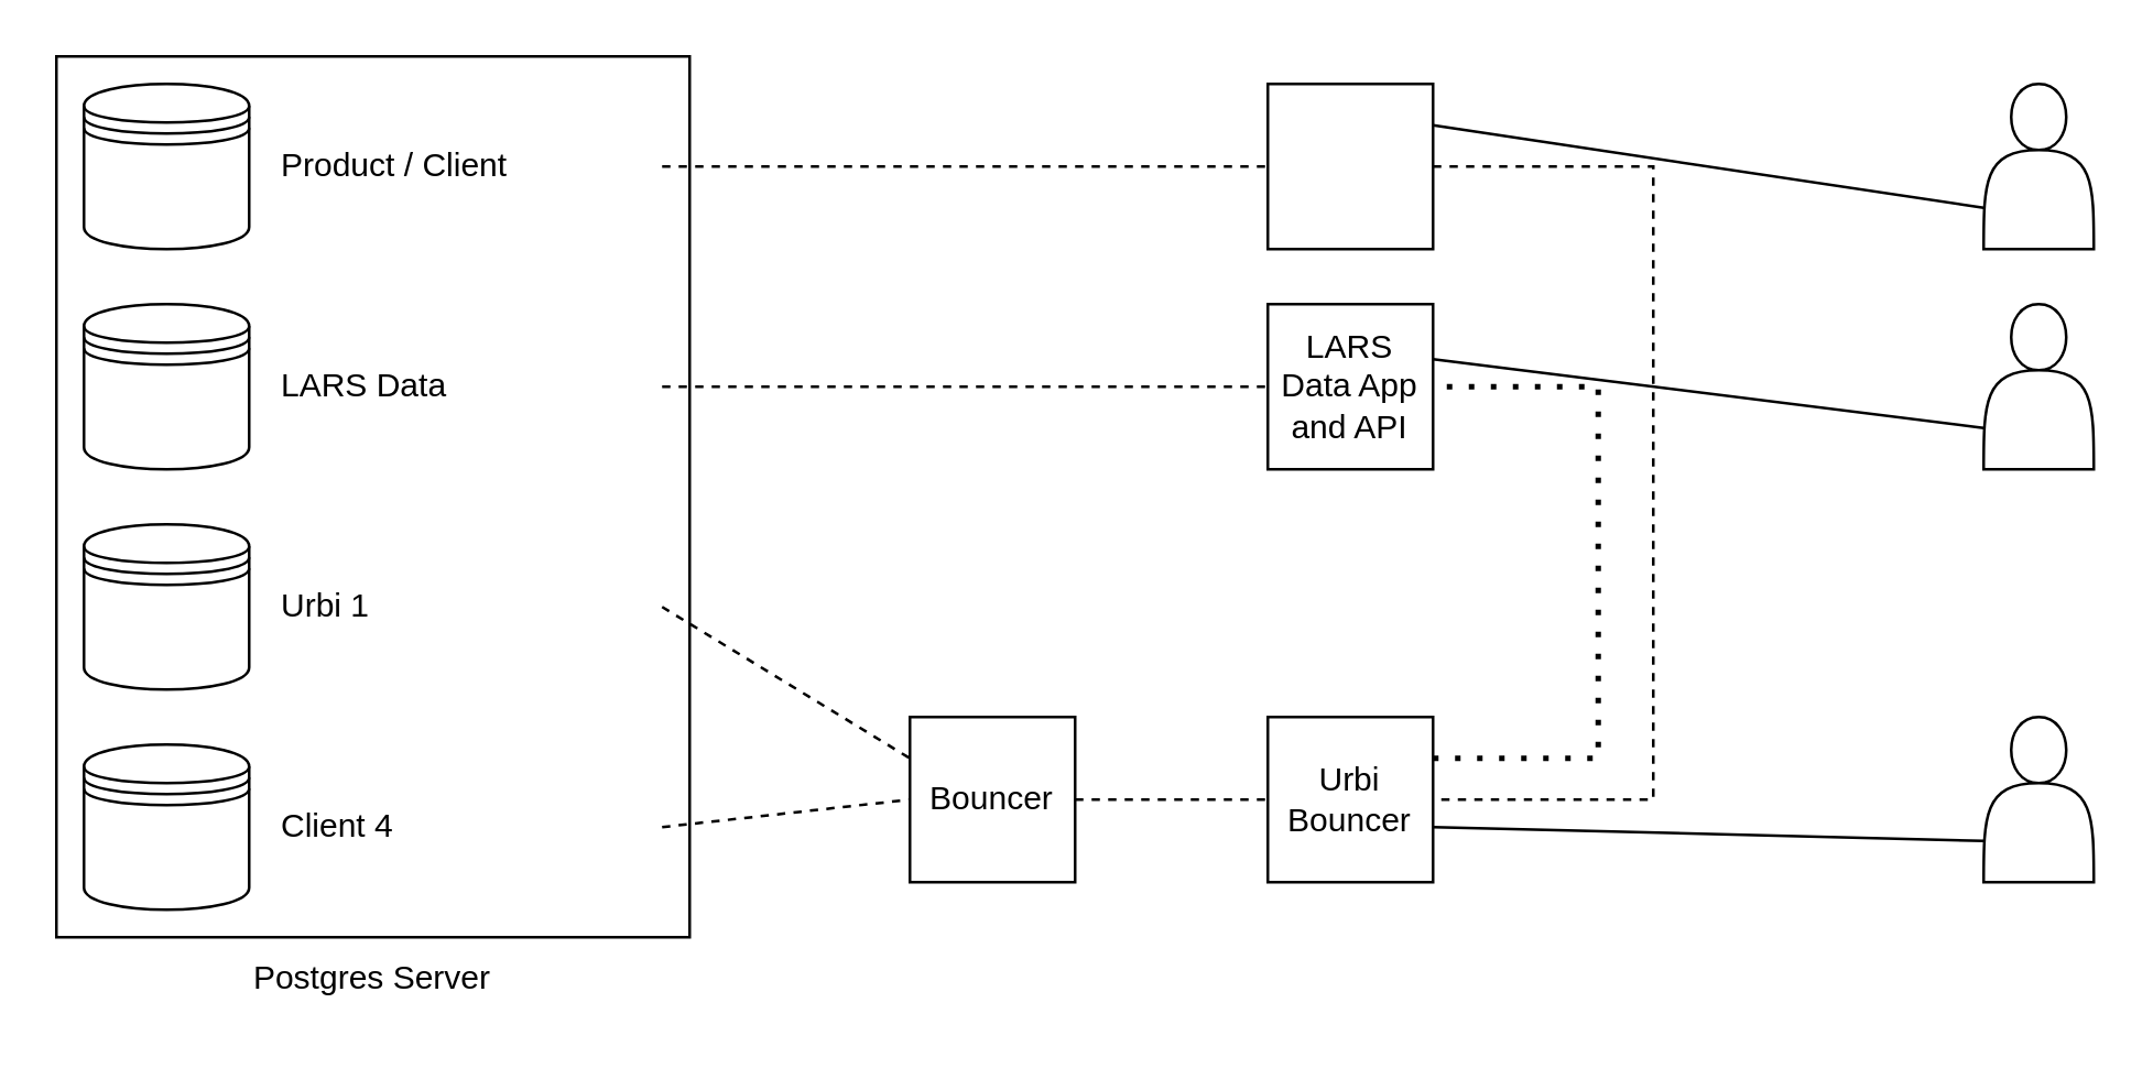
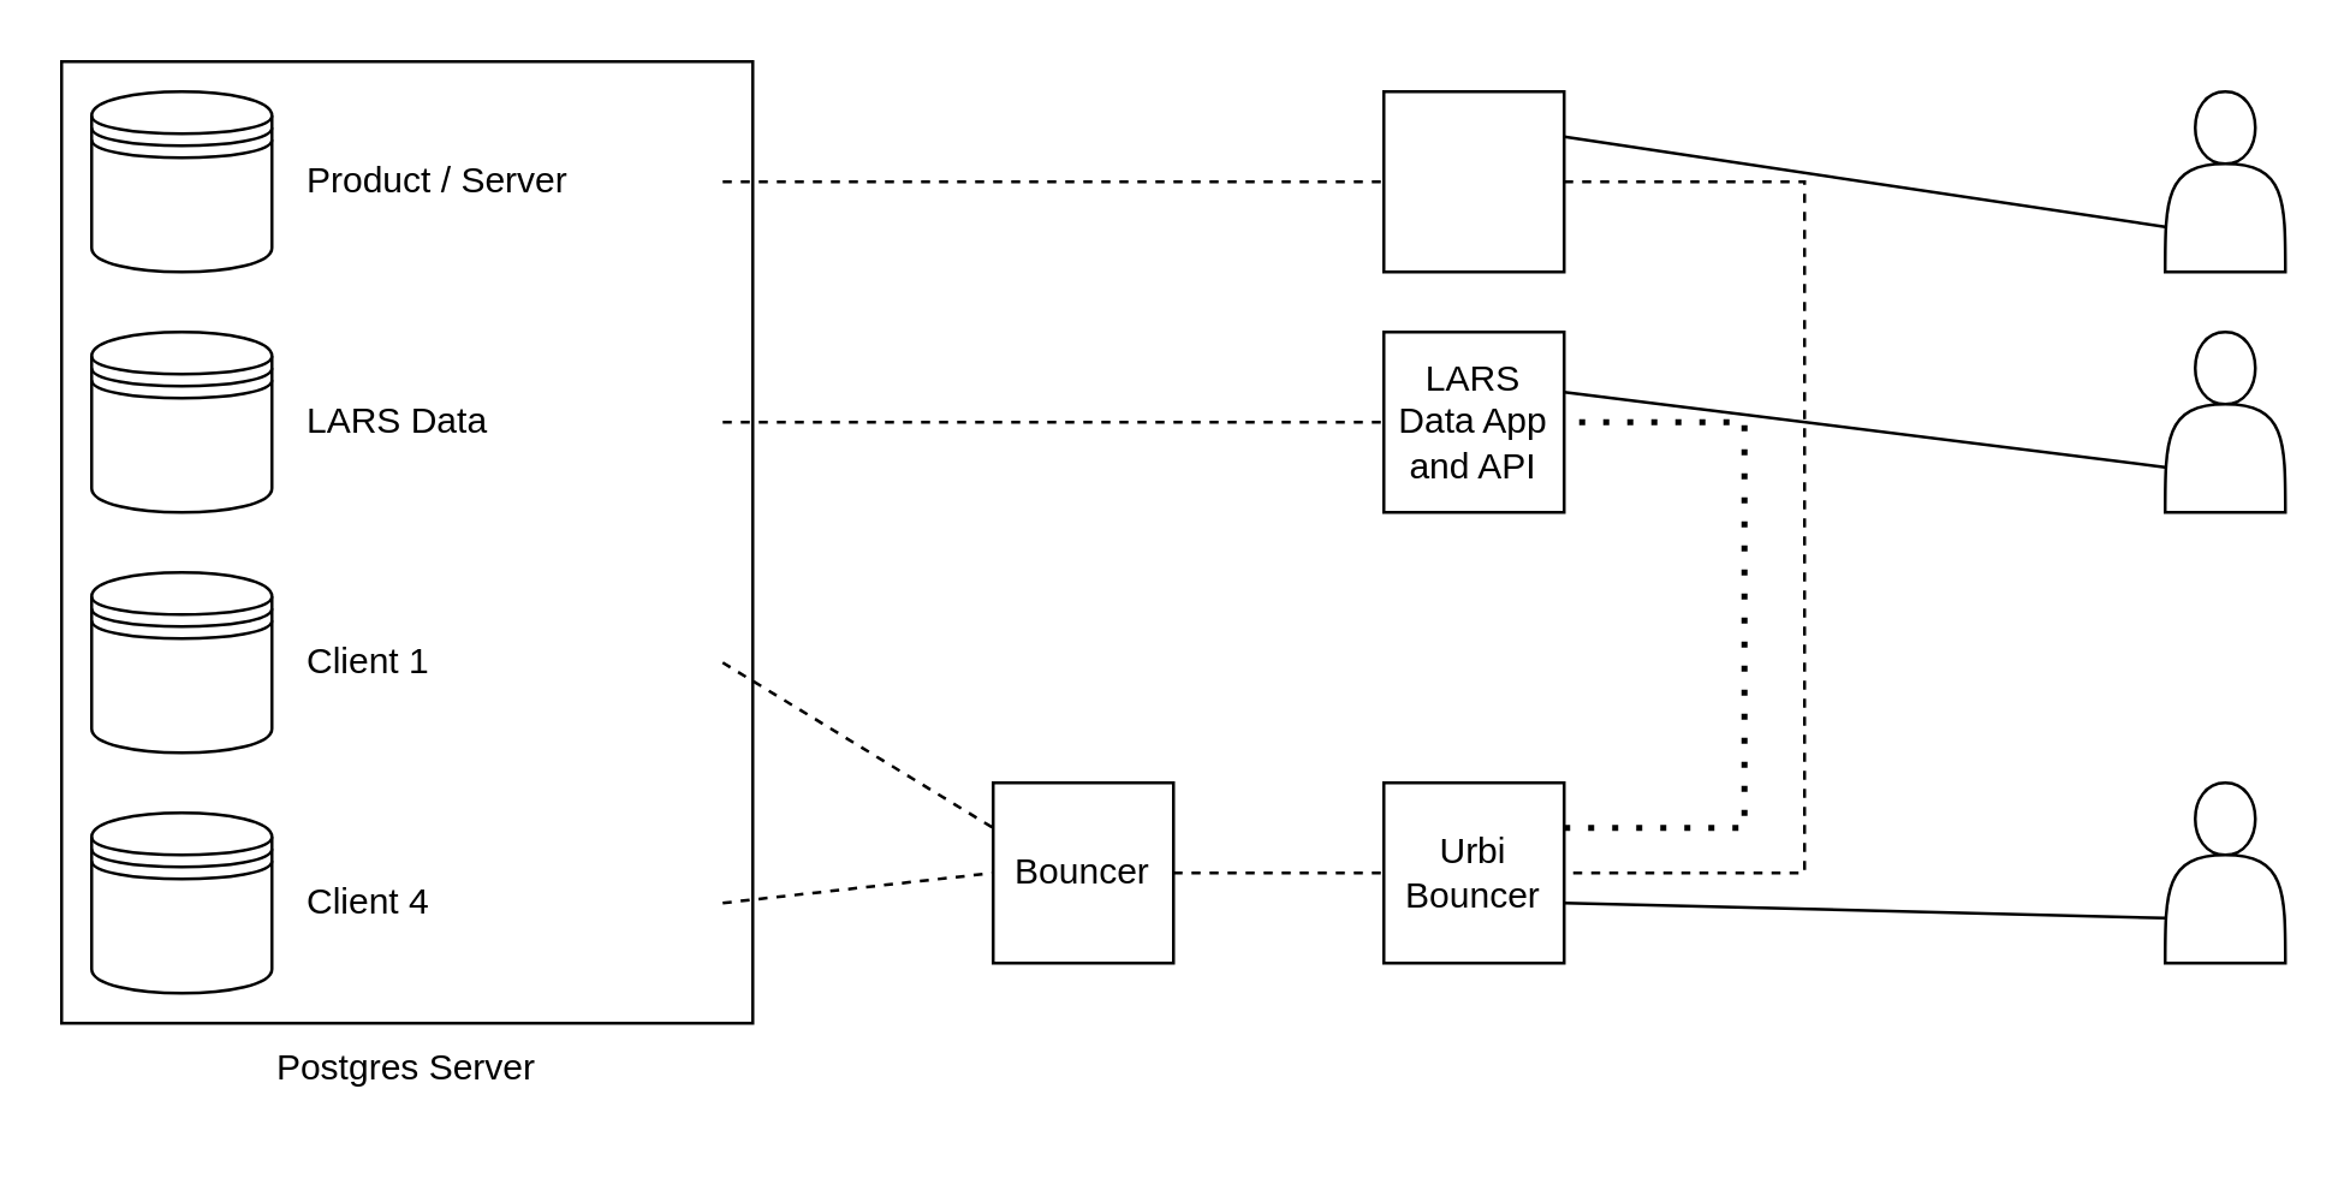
  <mxCell id="0" />
  <mxCell id="1" parent="0" />
  <mxCell id="2" value="" style="rounded=0;whiteSpace=wrap;html=1;" vertex="1" parent="1"><mxGeometry x="20" y="20" width="230" height="320" as="geometry" /></mxCell>
  <mxCell id="3" value="" style="shape=datastore;whiteSpace=wrap;html=1;" vertex="1" parent="1"><mxGeometry x="30" y="30" width="60" height="60" as="geometry" /></mxCell>
  <mxCell id="4" value="" style="shape=datastore;whiteSpace=wrap;html=1;" vertex="1" parent="1"><mxGeometry x="30" y="110" width="60" height="60" as="geometry" /></mxCell>
  <mxCell id="5" value="" style="shape=datastore;whiteSpace=wrap;html=1;" vertex="1" parent="1"><mxGeometry x="30" y="190" width="60" height="60" as="geometry" /></mxCell>
  <mxCell id="6" value="" style="shape=datastore;whiteSpace=wrap;html=1;" vertex="1" parent="1"><mxGeometry x="30" y="270" width="60" height="60" as="geometry" /></mxCell>
- <mxCell id="7" value="Product / Client" style="text;html=1;align=left;verticalAlign=middle;whiteSpace=wrap;rounded=0;" vertex="1" parent="1"><mxGeometry x="100" y="30" width="140" height="60" as="geometry" /></mxCell>
+ <mxCell id="7" value="Product / Server" style="text;html=1;align=left;verticalAlign=middle;whiteSpace=wrap;rounded=0;" vertex="1" parent="1"><mxGeometry x="100" y="30" width="140" height="60" as="geometry" /></mxCell>
  <mxCell id="8" value="LARS Data" style="text;html=1;align=left;verticalAlign=middle;whiteSpace=wrap;rounded=0;" vertex="1" parent="1"><mxGeometry x="100" y="110" width="140" height="60" as="geometry" /></mxCell>
- <mxCell id="9" value="Urbi 1" style="text;html=1;align=left;verticalAlign=middle;whiteSpace=wrap;rounded=0;" vertex="1" parent="1"><mxGeometry x="100" y="190" width="140" height="60" as="geometry" /></mxCell>
+ <mxCell id="9" value="Client 1" style="text;html=1;align=left;verticalAlign=middle;whiteSpace=wrap;rounded=0;" vertex="1" parent="1"><mxGeometry x="100" y="190" width="140" height="60" as="geometry" /></mxCell>
  <mxCell id="10" value="Client 4" style="text;html=1;align=left;verticalAlign=middle;whiteSpace=wrap;rounded=0;" vertex="1" parent="1"><mxGeometry x="100" y="270" width="140" height="60" as="geometry" /></mxCell>
  <mxCell id="11" value="Postgres Server" style="text;html=1;align=center;verticalAlign=middle;whiteSpace=wrap;rounded=0;" vertex="1" parent="1"><mxGeometry x="20" y="340" width="230" height="30" as="geometry" /></mxCell>
  <mxCell id="12" value="" style="shape=actor;whiteSpace=wrap;html=1;" vertex="1" parent="1"><mxGeometry x="720" y="260" width="40" height="60" as="geometry" /></mxCell>
  <mxCell id="13" value="" style="whiteSpace=wrap;html=1;aspect=fixed;" vertex="1" parent="1"><mxGeometry x="460" y="30" width="60" height="60" as="geometry" /></mxCell>
  <mxCell id="14" value="" style="whiteSpace=wrap;html=1;aspect=fixed;" vertex="1" parent="1"><mxGeometry x="460" y="110" width="60" height="60" as="geometry" /></mxCell>
  <mxCell id="15" value="" style="whiteSpace=wrap;html=1;aspect=fixed;" vertex="1" parent="1"><mxGeometry x="460" y="260" width="60" height="60" as="geometry" /></mxCell>
  <mxCell id="16" value="" style="whiteSpace=wrap;html=1;aspect=fixed;" vertex="1" parent="1"><mxGeometry x="330" y="260" width="60" height="60" as="geometry" /></mxCell>
  <mxCell id="17" value="" style="endArrow=none;dashed=1;html=1;rounded=0;exitX=1;exitY=0.5;exitDx=0;exitDy=0;entryX=0;entryY=0.5;entryDx=0;entryDy=0;" edge="1" parent="1" source="7" target="13"><mxGeometry width="50" height="50" relative="1" as="geometry"><mxPoint x="290" y="50" as="sourcePoint" /><mxPoint x="750" y="420" as="targetPoint" /></mxGeometry></mxCell>
  <mxCell id="18" value="" style="endArrow=none;dashed=1;html=1;rounded=0;exitX=1;exitY=0.5;exitDx=0;exitDy=0;entryX=0;entryY=0.5;entryDx=0;entryDy=0;" edge="1" parent="1" source="8" target="14"><mxGeometry width="50" height="50" relative="1" as="geometry"><mxPoint x="700" y="470" as="sourcePoint" /><mxPoint x="750" y="420" as="targetPoint" /></mxGeometry></mxCell>
  <mxCell id="19" value="" style="endArrow=none;dashed=1;html=1;rounded=0;exitX=1;exitY=0.5;exitDx=0;exitDy=0;entryX=0;entryY=0.25;entryDx=0;entryDy=0;" edge="1" parent="1" source="9" target="16"><mxGeometry width="50" height="50" relative="1" as="geometry"><mxPoint x="700" y="470" as="sourcePoint" /><mxPoint x="750" y="420" as="targetPoint" /></mxGeometry></mxCell>
  <mxCell id="20" value="" style="endArrow=none;dashed=1;html=1;rounded=0;exitX=1;exitY=0.5;exitDx=0;exitDy=0;entryX=0;entryY=0.5;entryDx=0;entryDy=0;" edge="1" parent="1" source="10" target="16"><mxGeometry width="50" height="50" relative="1" as="geometry"><mxPoint x="700" y="470" as="sourcePoint" /><mxPoint x="750" y="420" as="targetPoint" /></mxGeometry></mxCell>
  <mxCell id="21" value="" style="endArrow=none;dashed=1;html=1;rounded=0;exitX=1;exitY=0.5;exitDx=0;exitDy=0;entryX=0;entryY=0.5;entryDx=0;entryDy=0;" edge="1" parent="1" source="16" target="15"><mxGeometry width="50" height="50" relative="1" as="geometry"><mxPoint x="700" y="470" as="sourcePoint" /><mxPoint x="750" y="420" as="targetPoint" /></mxGeometry></mxCell>
  <mxCell id="22" value="" style="endArrow=none;dashed=1;html=1;rounded=0;exitX=1;exitY=0.5;exitDx=0;exitDy=0;entryX=1;entryY=0.5;entryDx=0;entryDy=0;" edge="1" parent="1" source="13" target="15"><mxGeometry width="50" height="50" relative="1" as="geometry"><mxPoint x="700" y="470" as="sourcePoint" /><mxPoint x="590" y="60" as="targetPoint" /><Array as="points"><mxPoint x="600" y="60" /><mxPoint x="600" y="290" /></Array></mxGeometry></mxCell>
  <mxCell id="23" value="" style="endArrow=none;dashed=1;html=1;dashPattern=1 3;strokeWidth=2;rounded=0;entryX=1;entryY=0.5;entryDx=0;entryDy=0;exitX=1;exitY=0.25;exitDx=0;exitDy=0;" edge="1" parent="1" source="15" target="14"><mxGeometry width="50" height="50" relative="1" as="geometry"><mxPoint x="700" y="470" as="sourcePoint" /><mxPoint x="750" y="420" as="targetPoint" /><Array as="points"><mxPoint x="580" y="275" /><mxPoint x="580" y="140" /></Array></mxGeometry></mxCell>
  <mxCell id="24" value="" style="shape=actor;whiteSpace=wrap;html=1;" vertex="1" parent="1"><mxGeometry x="720" y="110" width="40" height="60" as="geometry" /></mxCell>
  <mxCell id="25" value="" style="shape=actor;whiteSpace=wrap;html=1;" vertex="1" parent="1"><mxGeometry x="720" y="30" width="40" height="60" as="geometry" /></mxCell>
  <mxCell id="26" value="" style="endArrow=none;html=1;rounded=0;exitX=1;exitY=0.25;exitDx=0;exitDy=0;entryX=0;entryY=0.75;entryDx=0;entryDy=0;" edge="1" parent="1" source="13" target="25"><mxGeometry width="50" height="50" relative="1" as="geometry"><mxPoint x="700" y="470" as="sourcePoint" /><mxPoint x="750" y="420" as="targetPoint" /></mxGeometry></mxCell>
  <mxCell id="27" value="" style="endArrow=none;html=1;rounded=0;entryX=0;entryY=0.75;entryDx=0;entryDy=0;" edge="1" parent="1" target="12"><mxGeometry width="50" height="50" relative="1" as="geometry"><mxPoint x="520" y="300" as="sourcePoint" /><mxPoint x="750" y="420" as="targetPoint" /></mxGeometry></mxCell>
  <mxCell id="28" value="" style="endArrow=none;html=1;rounded=0;entryX=0;entryY=0.75;entryDx=0;entryDy=0;" edge="1" parent="1" target="24"><mxGeometry width="50" height="50" relative="1" as="geometry"><mxPoint x="520" y="130" as="sourcePoint" /><mxPoint x="570" y="80" as="targetPoint" /></mxGeometry></mxCell>
  <mxCell id="29" value="Bouncer" style="text;html=1;align=center;verticalAlign=middle;whiteSpace=wrap;rounded=0;" vertex="1" parent="1"><mxGeometry x="330" y="275" width="60" height="30" as="geometry" /></mxCell>
  <mxCell id="30" value="LARS Data App and API" style="text;html=1;align=center;verticalAlign=middle;whiteSpace=wrap;rounded=0;" vertex="1" parent="1"><mxGeometry x="460" y="110" width="60" height="60" as="geometry" /></mxCell>
  <mxCell id="31" value="Urbi Bouncer" style="text;html=1;align=center;verticalAlign=middle;whiteSpace=wrap;rounded=0;" vertex="1" parent="1"><mxGeometry x="460" y="260" width="60" height="60" as="geometry" /></mxCell>
